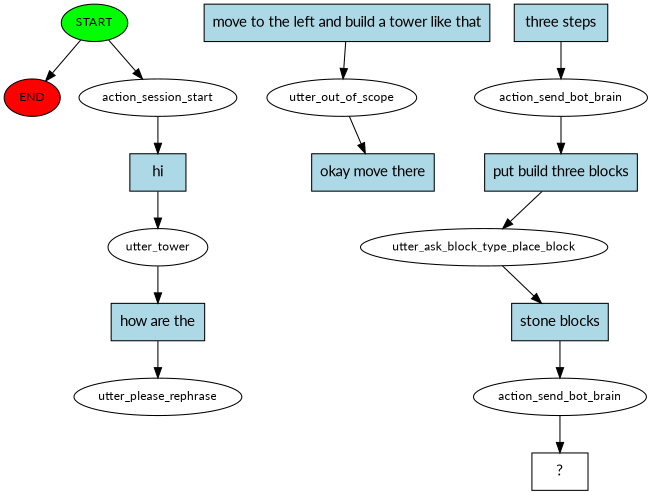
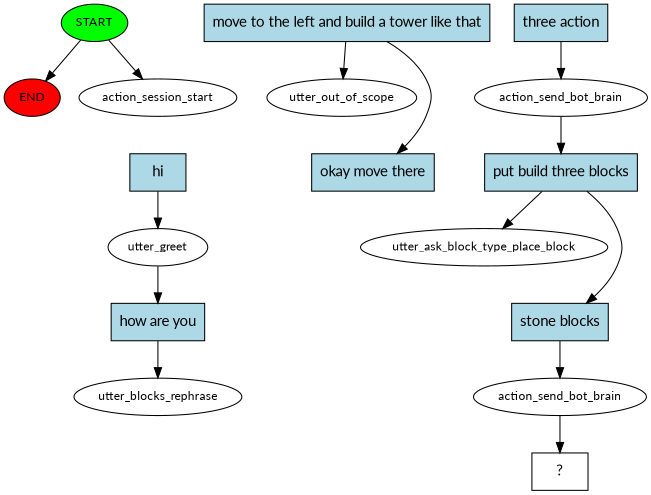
  digraph {
    fontname=Lato
    node [fontname=Lato fontsize=12 style=filled]
    edge [fontname=Lato]
    n1 [fillcolor=green label=START]
    n2 [fillcolor=red label=END]
    n3 [label=action_session_start style=""]
    n4 [fillcolor=lightblue label=hi shape=rect fontsize=""]
-   n5 [label=utter_tower style=""]
-   n6 [fillcolor=lightblue label="how are the" shape=rect fontsize=""]
-   n7 [label=utter_please_rephrase style=""]
+   n5 [label=utter_greet style=""]
+   n6 [fillcolor=lightblue label="how are you" shape=rect fontsize=""]
+   n7 [label=utter_blocks_rephrase style=""]
    n8 [fillcolor=lightblue label="move to the left and build a tower like that" shape=rect fontsize=""]
    n9 [label=utter_out_of_scope style=""]
    n10 [fillcolor=lightblue label="okay move there" shape=rect fontsize=""]
-   n11 [fillcolor=lightblue label="three steps" shape=rect fontsize=""]
+   n11 [fillcolor=lightblue label="three action" shape=rect fontsize=""]
    n12 [label=action_send_bot_brain style=""]
    n13 [fillcolor=lightblue label="put build three blocks" shape=rect fontsize=""]
    n14 [label=utter_ask_block_type_place_block style=""]
    n15 [fillcolor=lightblue label="stone blocks" shape=rect fontsize=""]
    n16 [label=action_send_bot_brain style=""]
    n17 [label="  ?  " shape=rect fontsize="" style=""]
    n1 -> n2
    n1 -> n3
-   n3 -> n4
    n4 -> n5
    n5 -> n6
    n6 -> n7
    n8 -> n9
-   n9 -> n10
+   n8 -> n10
    n11 -> n12
    n12 -> n13
    n13 -> n14
-   n14 -> n15
+   n13 -> n15
    n15 -> n16
    n16 -> n17
  }
